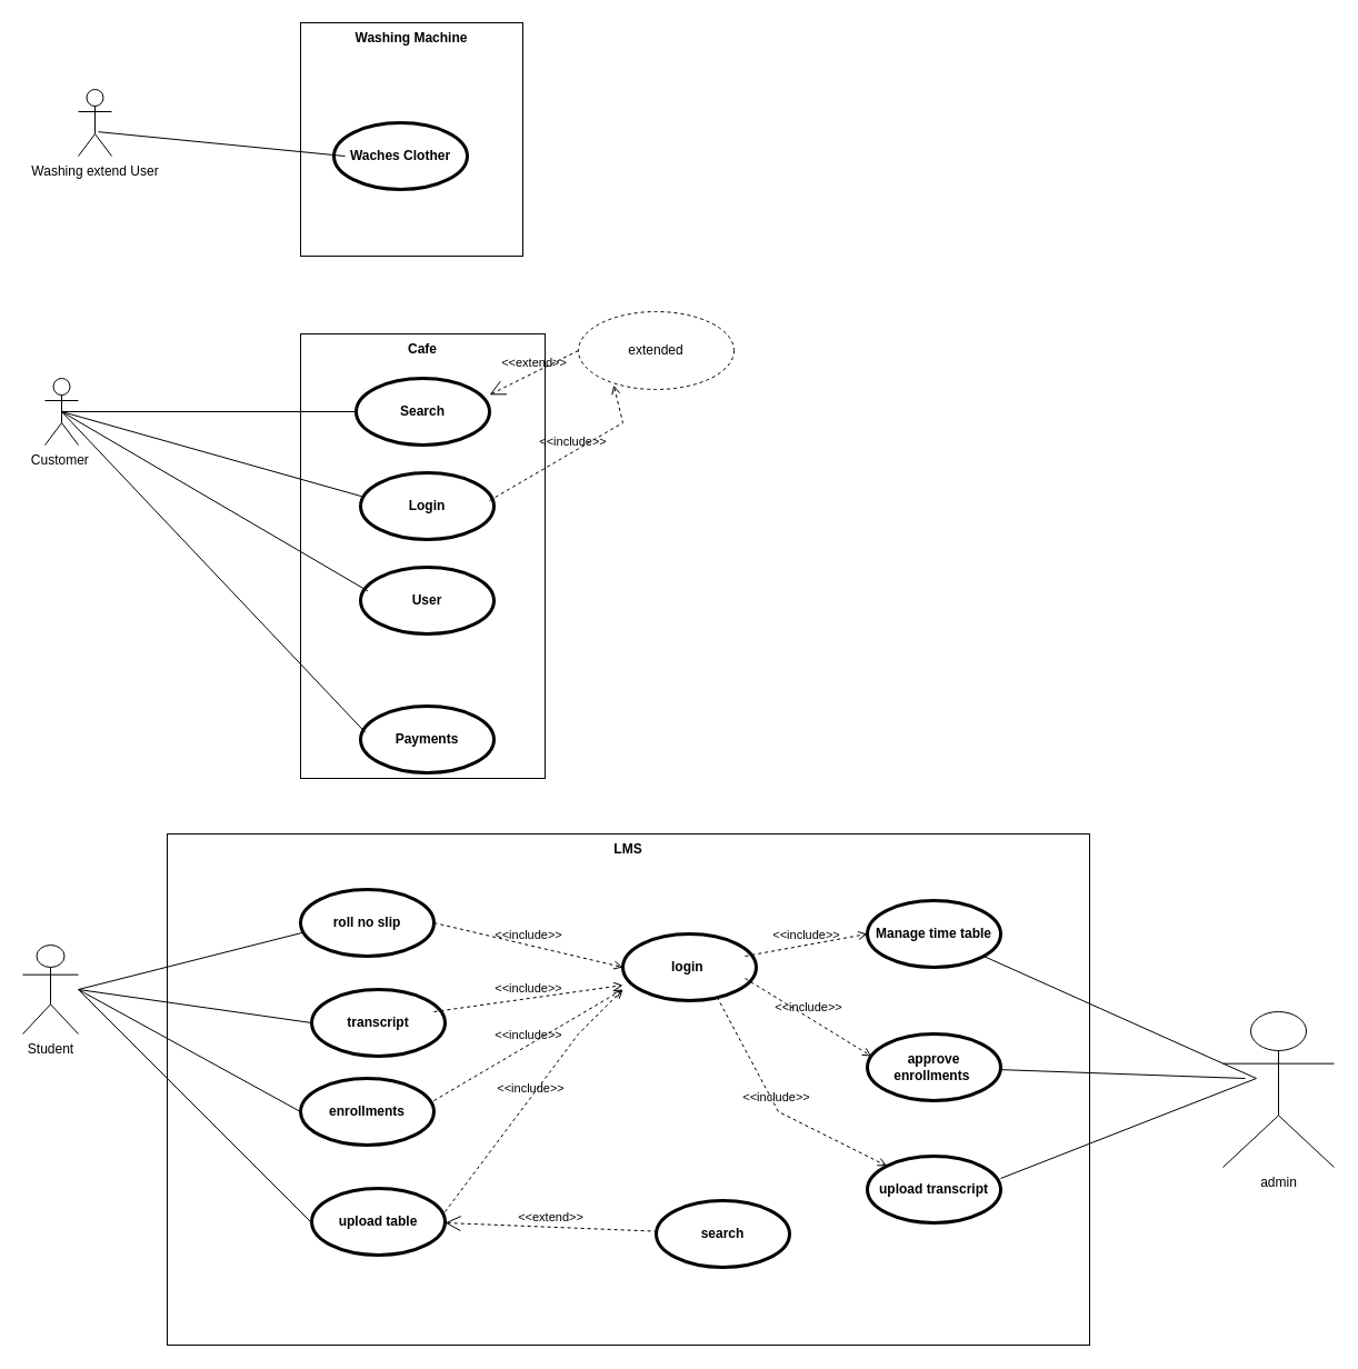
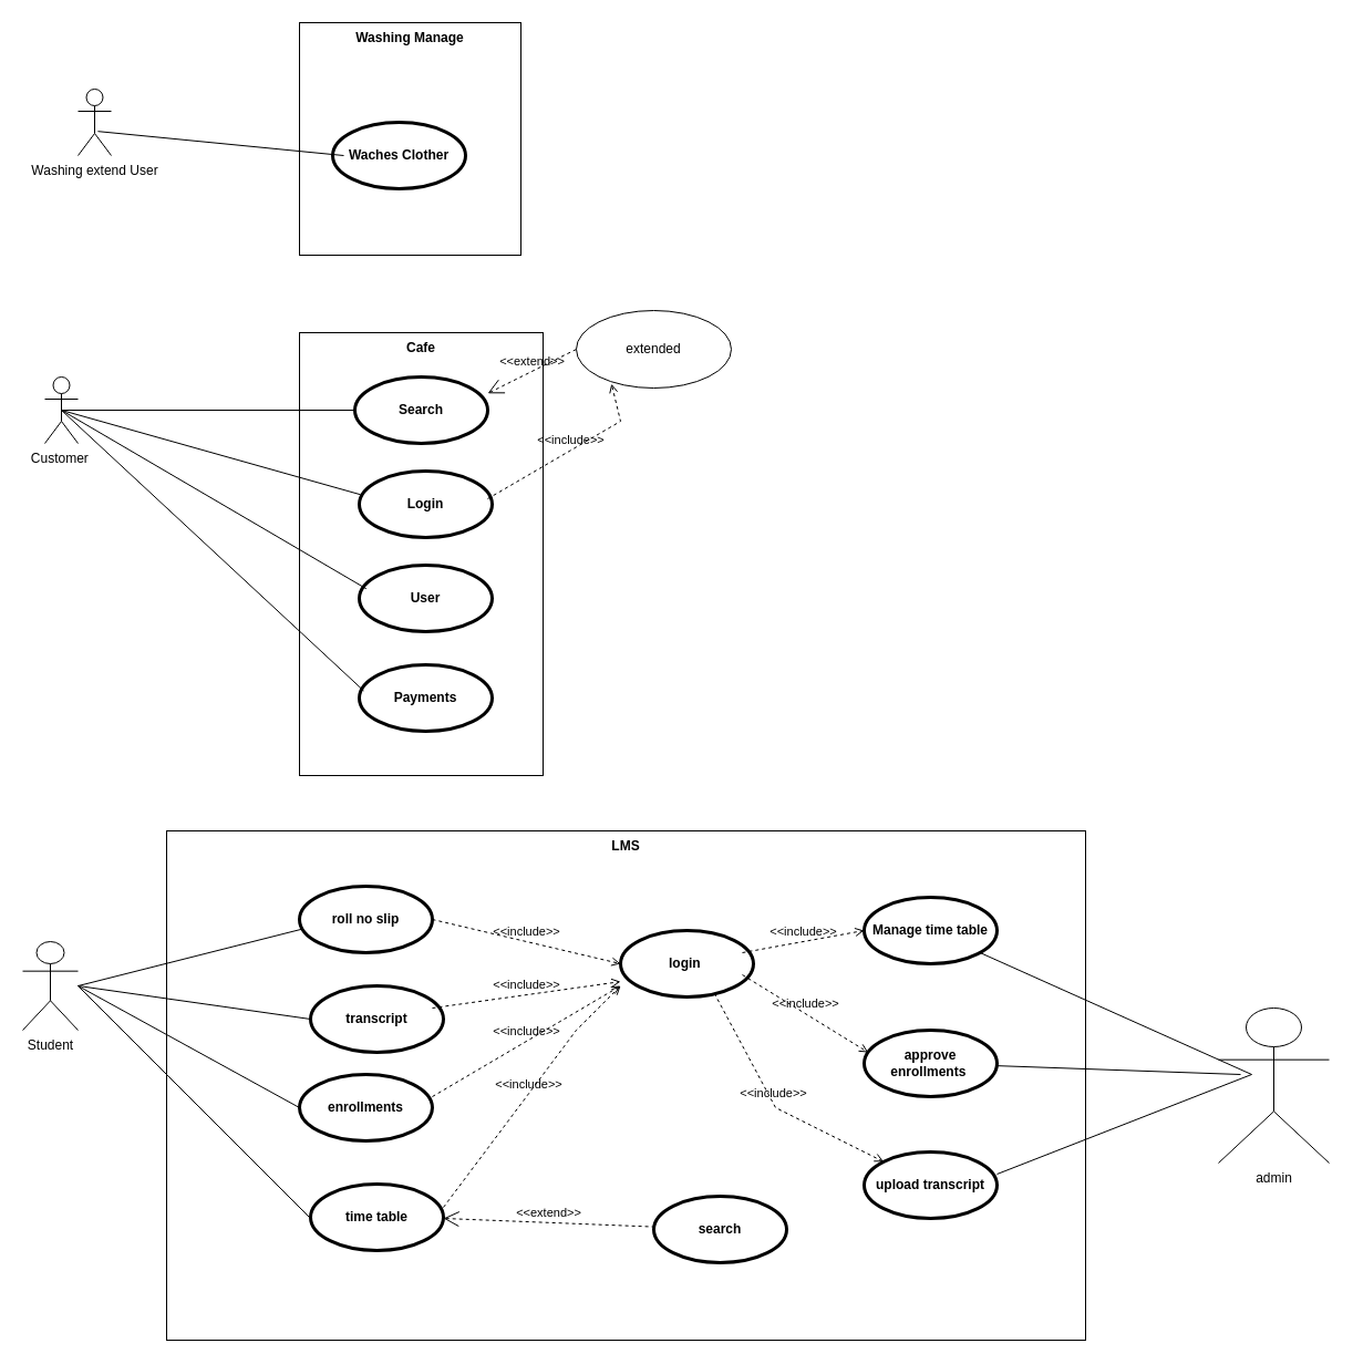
  <mxCell id="0" />
  <mxCell id="1" parent="0" />
  <mxCell id="2" value="Washing extend User" style="shape=umlActor;html=1;verticalLabelPosition=bottom;verticalAlign=top;align=center;" vertex="1" parent="1"><mxGeometry x="70" y="80" width="30" height="60" as="geometry" /></mxCell>
- <mxCell id="3" value="Washing Machine" style="shape=rect;html=1;verticalAlign=top;fontStyle=1;whiteSpace=wrap;align=center;" vertex="1" parent="1"><mxGeometry x="270" y="20" width="200" height="210" as="geometry" /></mxCell>
+ <mxCell id="3" value="Washing Manage" style="shape=rect;html=1;verticalAlign=top;fontStyle=1;whiteSpace=wrap;align=center;" vertex="1" parent="1"><mxGeometry x="270" y="20" width="200" height="210" as="geometry" /></mxCell>
  <mxCell id="4" value="Waches Clother" style="shape=ellipse;html=1;strokeWidth=3;fontStyle=1;whiteSpace=wrap;align=center;perimeter=ellipsePerimeter;" vertex="1" parent="1"><mxGeometry x="300" y="110" width="120" height="60" as="geometry" /></mxCell>
  <mxCell id="5" value="" style="edgeStyle=none;html=1;endArrow=none;verticalAlign=bottom;rounded=0;exitX=0.597;exitY=0.636;exitDx=0;exitDy=0;exitPerimeter=0;" edge="1" parent="1" source="2"><mxGeometry width="160" relative="1" as="geometry"><mxPoint x="150" y="140" as="sourcePoint" /><mxPoint x="310" y="140" as="targetPoint" /></mxGeometry></mxCell>
  <mxCell id="6" value="Customer&amp;nbsp;" style="shape=umlActor;html=1;verticalLabelPosition=bottom;verticalAlign=top;align=center;" vertex="1" parent="1"><mxGeometry x="40" y="340" width="30" height="60" as="geometry" /></mxCell>
  <mxCell id="7" value="Cafe" style="shape=rect;html=1;verticalAlign=top;fontStyle=1;whiteSpace=wrap;align=center;" vertex="1" parent="1"><mxGeometry x="270" y="300" width="220" height="400" as="geometry" /></mxCell>
  <mxCell id="8" value="Search" style="shape=ellipse;html=1;strokeWidth=3;fontStyle=1;whiteSpace=wrap;align=center;perimeter=ellipsePerimeter;" vertex="1" parent="1"><mxGeometry x="320" y="340" width="120" height="60" as="geometry" /></mxCell>
  <mxCell id="9" value="Login" style="shape=ellipse;html=1;strokeWidth=3;fontStyle=1;whiteSpace=wrap;align=center;perimeter=ellipsePerimeter;" vertex="1" parent="1"><mxGeometry x="324" y="425" width="120" height="60" as="geometry" /></mxCell>
  <mxCell id="10" value="User" style="shape=ellipse;html=1;strokeWidth=3;fontStyle=1;whiteSpace=wrap;align=center;perimeter=ellipsePerimeter;" vertex="1" parent="1"><mxGeometry x="324" y="510" width="120" height="60" as="geometry" /></mxCell>
  <mxCell id="11" value="" style="edgeStyle=none;html=1;endArrow=none;verticalAlign=bottom;rounded=0;exitX=0.5;exitY=0.5;exitDx=0;exitDy=0;exitPerimeter=0;" edge="1" parent="1" source="6" target="8"><mxGeometry width="160" relative="1" as="geometry"><mxPoint x="160" y="370" as="sourcePoint" /><mxPoint x="330" y="370" as="targetPoint" /></mxGeometry></mxCell>
  <mxCell id="12" value="" style="edgeStyle=none;html=1;endArrow=none;verticalAlign=bottom;rounded=0;exitX=0.5;exitY=0.5;exitDx=0;exitDy=0;exitPerimeter=0;entryX=0.009;entryY=0.354;entryDx=0;entryDy=0;entryPerimeter=0;" edge="1" parent="1" source="6" target="9"><mxGeometry width="160" relative="1" as="geometry"><mxPoint x="190" y="440" as="sourcePoint" /><mxPoint x="350" y="440" as="targetPoint" /></mxGeometry></mxCell>
  <mxCell id="13" value="" style="edgeStyle=none;html=1;endArrow=none;verticalAlign=bottom;rounded=0;exitX=0.5;exitY=0.5;exitDx=0;exitDy=0;exitPerimeter=0;entryX=0.053;entryY=0.355;entryDx=0;entryDy=0;entryPerimeter=0;" edge="1" parent="1" source="6" target="10"><mxGeometry width="160" relative="1" as="geometry"><mxPoint x="160" y="530" as="sourcePoint" /><mxPoint x="320" y="530" as="targetPoint" /></mxGeometry></mxCell>
- <mxCell id="14" value="Payments" style="shape=ellipse;html=1;strokeWidth=3;fontStyle=1;whiteSpace=wrap;align=center;perimeter=ellipsePerimeter;" vertex="1" parent="1"><mxGeometry x="324" y="635" width="120" height="60" as="geometry" /></mxCell>
+ <mxCell id="14" value="Payments" style="shape=ellipse;html=1;strokeWidth=3;fontStyle=1;whiteSpace=wrap;align=center;perimeter=ellipsePerimeter;" vertex="1" parent="1"><mxGeometry x="324" y="600" width="120" height="60" as="geometry" /></mxCell>
  <mxCell id="15" value="" style="edgeStyle=none;html=1;endArrow=none;verticalAlign=bottom;rounded=0;entryX=0.033;entryY=0.39;entryDx=0;entryDy=0;entryPerimeter=0;" edge="1" parent="1" target="14"><mxGeometry width="160" relative="1" as="geometry"><mxPoint x="55" y="370" as="sourcePoint" /><mxPoint x="320" y="640" as="targetPoint" /></mxGeometry></mxCell>
- <mxCell id="16" value="extended" style="ellipse;whiteSpace=wrap;html=1;dashed=1;" vertex="1" parent="1"><mxGeometry x="520" y="280" width="140" height="70" as="geometry" /></mxCell>
+ <mxCell id="16" value="extended" style="ellipse;whiteSpace=wrap;html=1;" vertex="1" parent="1"><mxGeometry x="520" y="280" width="140" height="70" as="geometry" /></mxCell>
  <mxCell id="17" value="&amp;lt;&amp;lt;extend&amp;gt;&amp;gt;" style="edgeStyle=none;html=1;startArrow=open;endArrow=none;startSize=12;verticalAlign=bottom;dashed=1;labelBackgroundColor=none;rounded=0;entryX=0;entryY=0.5;entryDx=0;entryDy=0;exitX=0.773;exitY=0.137;exitDx=0;exitDy=0;exitPerimeter=0;" edge="1" parent="1" source="7" target="16"><mxGeometry width="160" relative="1" as="geometry"><mxPoint x="410" y="340" as="sourcePoint" /><mxPoint x="570" y="340" as="targetPoint" /></mxGeometry></mxCell>
  <mxCell id="18" value="&amp;lt;&amp;lt;include&amp;gt;&amp;gt;" style="edgeStyle=none;html=1;endArrow=open;verticalAlign=bottom;dashed=1;labelBackgroundColor=none;rounded=0;entryX=0.227;entryY=0.945;entryDx=0;entryDy=0;entryPerimeter=0;" edge="1" parent="1" target="16"><mxGeometry width="160" relative="1" as="geometry"><mxPoint x="440" y="450" as="sourcePoint" /><mxPoint x="600" y="450" as="targetPoint" /><Array as="points"><mxPoint x="560" y="380" /></Array></mxGeometry></mxCell>
  <mxCell id="19" value="Student" style="shape=umlActor;html=1;verticalLabelPosition=bottom;verticalAlign=top;align=center;" vertex="1" parent="1"><mxGeometry x="20" y="850" width="50" height="80" as="geometry" /></mxCell>
  <mxCell id="20" value="LMS" style="shape=rect;html=1;verticalAlign=top;fontStyle=1;whiteSpace=wrap;align=center;" vertex="1" parent="1"><mxGeometry x="150" y="750" width="830" height="460" as="geometry" /></mxCell>
  <mxCell id="21" value="login&amp;nbsp;" style="shape=ellipse;html=1;strokeWidth=3;fontStyle=1;whiteSpace=wrap;align=center;perimeter=ellipsePerimeter;" vertex="1" parent="1"><mxGeometry x="560" y="840" width="120" height="60" as="geometry" /></mxCell>
  <mxCell id="22" value="transcript" style="shape=ellipse;html=1;strokeWidth=3;fontStyle=1;whiteSpace=wrap;align=center;perimeter=ellipsePerimeter;" vertex="1" parent="1"><mxGeometry x="280" y="890" width="120" height="60" as="geometry" /></mxCell>
  <mxCell id="23" value="enrollments" style="shape=ellipse;html=1;strokeWidth=3;fontStyle=1;whiteSpace=wrap;align=center;perimeter=ellipsePerimeter;" vertex="1" parent="1"><mxGeometry x="270" y="970" width="120" height="60" as="geometry" /></mxCell>
- <mxCell id="24" value="upload table" style="shape=ellipse;html=1;strokeWidth=3;fontStyle=1;whiteSpace=wrap;align=center;perimeter=ellipsePerimeter;" vertex="1" parent="1"><mxGeometry x="280" y="1069" width="120" height="60" as="geometry" /></mxCell>
+ <mxCell id="24" value="time table" style="shape=ellipse;html=1;strokeWidth=3;fontStyle=1;whiteSpace=wrap;align=center;perimeter=ellipsePerimeter;" vertex="1" parent="1"><mxGeometry x="280" y="1069" width="120" height="60" as="geometry" /></mxCell>
  <mxCell id="25" value="&amp;lt;&amp;lt;include&amp;gt;&amp;gt;" style="edgeStyle=none;html=1;endArrow=open;verticalAlign=bottom;dashed=1;labelBackgroundColor=none;rounded=0;entryX=0;entryY=0.769;entryDx=0;entryDy=0;entryPerimeter=0;" edge="1" parent="1" target="21"><mxGeometry width="160" relative="1" as="geometry"><mxPoint x="390" y="910" as="sourcePoint" /><mxPoint x="550" y="910" as="targetPoint" /></mxGeometry></mxCell>
  <mxCell id="26" value="&amp;lt;&amp;lt;include&amp;gt;&amp;gt;" style="edgeStyle=none;html=1;endArrow=open;verticalAlign=bottom;dashed=1;labelBackgroundColor=none;rounded=0;" edge="1" parent="1"><mxGeometry width="160" relative="1" as="geometry"><mxPoint x="390" y="990" as="sourcePoint" /><mxPoint x="560" y="890" as="targetPoint" /></mxGeometry></mxCell>
  <mxCell id="27" value="roll no slip" style="shape=ellipse;html=1;strokeWidth=3;fontStyle=1;whiteSpace=wrap;align=center;perimeter=ellipsePerimeter;" vertex="1" parent="1"><mxGeometry x="270" y="800" width="120" height="60" as="geometry" /></mxCell>
  <mxCell id="28" value="&amp;lt;&amp;lt;include&amp;gt;&amp;gt;" style="edgeStyle=none;html=1;endArrow=open;verticalAlign=bottom;dashed=1;labelBackgroundColor=none;rounded=0;entryX=0;entryY=0.5;entryDx=0;entryDy=0;" edge="1" parent="1" target="21"><mxGeometry width="160" relative="1" as="geometry"><mxPoint x="390" y="830" as="sourcePoint" /><mxPoint x="550" y="830" as="targetPoint" /></mxGeometry></mxCell>
  <mxCell id="29" value="&amp;lt;&amp;lt;include&amp;gt;&amp;gt;" style="edgeStyle=none;html=1;endArrow=open;verticalAlign=bottom;dashed=1;labelBackgroundColor=none;rounded=0;" edge="1" parent="1"><mxGeometry width="160" relative="1" as="geometry"><mxPoint x="400" y="1090" as="sourcePoint" /><mxPoint x="560" y="890" as="targetPoint" /><Array as="points"><mxPoint x="520" y="930" /></Array></mxGeometry></mxCell>
  <mxCell id="30" value="search" style="shape=ellipse;html=1;strokeWidth=3;fontStyle=1;whiteSpace=wrap;align=center;perimeter=ellipsePerimeter;" vertex="1" parent="1"><mxGeometry x="590" y="1080" width="120" height="60" as="geometry" /></mxCell>
  <mxCell id="31" value="&amp;lt;&amp;lt;extend&amp;gt;&amp;gt;" style="edgeStyle=none;html=1;startArrow=open;endArrow=none;startSize=12;verticalAlign=bottom;dashed=1;labelBackgroundColor=none;rounded=0;" edge="1" parent="1" target="30"><mxGeometry width="160" relative="1" as="geometry"><mxPoint x="400" y="1100" as="sourcePoint" /><mxPoint x="560" y="1100" as="targetPoint" /></mxGeometry></mxCell>
  <mxCell id="32" value="" style="edgeStyle=none;html=1;endArrow=none;verticalAlign=bottom;rounded=0;entryX=0.023;entryY=0.643;entryDx=0;entryDy=0;entryPerimeter=0;" edge="1" parent="1" target="27"><mxGeometry width="160" relative="1" as="geometry"><mxPoint x="70" y="890" as="sourcePoint" /><mxPoint x="230" y="890" as="targetPoint" /></mxGeometry></mxCell>
  <mxCell id="33" value="" style="edgeStyle=none;html=1;endArrow=none;verticalAlign=bottom;rounded=0;" edge="1" parent="1"><mxGeometry width="160" relative="1" as="geometry"><mxPoint x="70" y="890" as="sourcePoint" /><mxPoint x="280" y="920" as="targetPoint" /></mxGeometry></mxCell>
  <mxCell id="34" value="" style="edgeStyle=none;html=1;endArrow=none;verticalAlign=bottom;rounded=0;" edge="1" parent="1"><mxGeometry width="160" relative="1" as="geometry"><mxPoint x="70" y="890" as="sourcePoint" /><mxPoint x="270" y="1000" as="targetPoint" /></mxGeometry></mxCell>
  <mxCell id="35" value="" style="edgeStyle=none;html=1;endArrow=none;verticalAlign=bottom;rounded=0;" edge="1" parent="1"><mxGeometry width="160" relative="1" as="geometry"><mxPoint x="70" y="890" as="sourcePoint" /><mxPoint x="280" y="1100" as="targetPoint" /></mxGeometry></mxCell>
  <mxCell id="36" value="admin" style="shape=umlActor;html=1;verticalLabelPosition=bottom;verticalAlign=top;align=center;" vertex="1" parent="1"><mxGeometry x="1100" y="910" width="100" height="140" as="geometry" /></mxCell>
  <mxCell id="37" value="Manage time table" style="shape=ellipse;html=1;strokeWidth=3;fontStyle=1;whiteSpace=wrap;align=center;perimeter=ellipsePerimeter;" vertex="1" parent="1"><mxGeometry x="780" y="810" width="120" height="60" as="geometry" /></mxCell>
  <mxCell id="38" value="approve enrollments&amp;nbsp;" style="shape=ellipse;html=1;strokeWidth=3;fontStyle=1;whiteSpace=wrap;align=center;perimeter=ellipsePerimeter;" vertex="1" parent="1"><mxGeometry x="780" y="930" width="120" height="60" as="geometry" /></mxCell>
  <mxCell id="39" value="upload transcript" style="shape=ellipse;html=1;strokeWidth=3;fontStyle=1;whiteSpace=wrap;align=center;perimeter=ellipsePerimeter;" vertex="1" parent="1"><mxGeometry x="780" y="1040" width="120" height="60" as="geometry" /></mxCell>
  <mxCell id="40" value="" style="edgeStyle=none;html=1;endArrow=none;verticalAlign=bottom;rounded=0;" edge="1" parent="1" source="37"><mxGeometry width="160" relative="1" as="geometry"><mxPoint x="970" y="970" as="sourcePoint" /><mxPoint x="1130" y="970" as="targetPoint" /></mxGeometry></mxCell>
  <mxCell id="41" value="" style="edgeStyle=none;html=1;endArrow=none;verticalAlign=bottom;rounded=0;" edge="1" parent="1" source="38"><mxGeometry width="160" relative="1" as="geometry"><mxPoint x="930" y="970" as="sourcePoint" /><mxPoint x="1120" y="970" as="targetPoint" /></mxGeometry></mxCell>
  <mxCell id="42" value="" style="edgeStyle=none;html=1;endArrow=none;verticalAlign=bottom;rounded=0;" edge="1" parent="1"><mxGeometry width="160" relative="1" as="geometry"><mxPoint x="900" y="1060" as="sourcePoint" /><mxPoint x="1130" y="970" as="targetPoint" /></mxGeometry></mxCell>
  <mxCell id="43" value="&amp;lt;&amp;lt;include&amp;gt;&amp;gt;" style="edgeStyle=none;html=1;endArrow=open;verticalAlign=bottom;dashed=1;labelBackgroundColor=none;rounded=0;entryX=0;entryY=0.5;entryDx=0;entryDy=0;" edge="1" parent="1" target="37"><mxGeometry width="160" relative="1" as="geometry"><mxPoint x="670" y="860" as="sourcePoint" /><mxPoint x="830" y="860" as="targetPoint" /></mxGeometry></mxCell>
  <mxCell id="44" value="&amp;lt;&amp;lt;include&amp;gt;&amp;gt;" style="edgeStyle=none;html=1;endArrow=open;verticalAlign=bottom;dashed=1;labelBackgroundColor=none;rounded=0;entryX=0.031;entryY=0.335;entryDx=0;entryDy=0;entryPerimeter=0;" edge="1" parent="1" target="38"><mxGeometry width="160" relative="1" as="geometry"><mxPoint x="670" y="880" as="sourcePoint" /><mxPoint x="830" y="880" as="targetPoint" /></mxGeometry></mxCell>
  <mxCell id="45" value="&amp;lt;&amp;lt;include&amp;gt;&amp;gt;" style="edgeStyle=none;html=1;endArrow=open;verticalAlign=bottom;dashed=1;labelBackgroundColor=none;rounded=0;exitX=0.706;exitY=0.945;exitDx=0;exitDy=0;exitPerimeter=0;" edge="1" parent="1" source="21" target="39"><mxGeometry width="160" relative="1" as="geometry"><mxPoint x="630" y="1000" as="sourcePoint" /><mxPoint x="790" y="1000" as="targetPoint" /><Array as="points"><mxPoint x="700" y="1000" /></Array></mxGeometry></mxCell>
